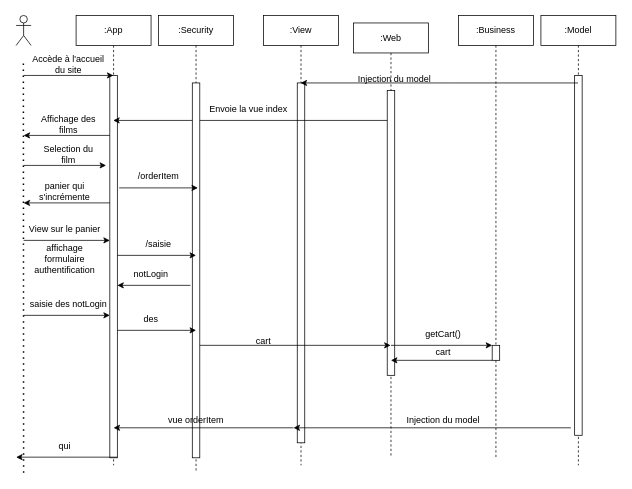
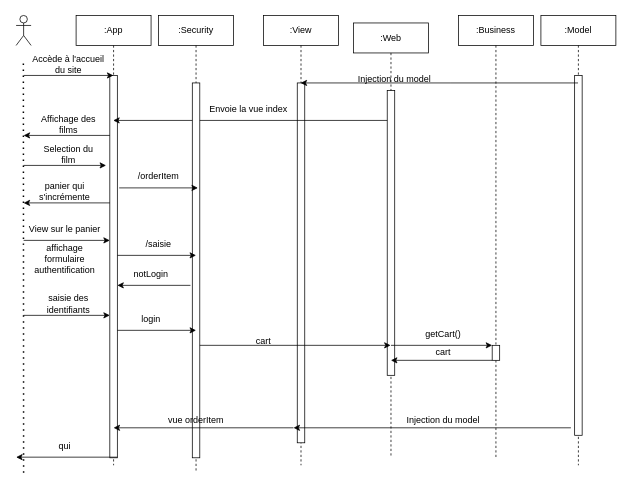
  <mxCell id="0" />
  <mxCell id="1" parent="0" />
  <mxCell id="2" value=":App" style="shape=umlLifeline;perimeter=lifelinePerimeter;whiteSpace=wrap;html=1;container=0;dropTarget=0;collapsible=0;recursiveResize=0;outlineConnect=0;portConstraint=eastwest;newEdgeStyle={&quot;edgeStyle&quot;:&quot;elbowEdgeStyle&quot;,&quot;elbow&quot;:&quot;vertical&quot;,&quot;curved&quot;:0,&quot;rounded&quot;:0};" parent="1" vertex="1"><mxGeometry x="101" y="20" width="100" height="600" as="geometry" /></mxCell>
  <mxCell id="3" value="" style="html=1;points=[];perimeter=orthogonalPerimeter;outlineConnect=0;targetShapes=umlLifeline;portConstraint=eastwest;newEdgeStyle={&quot;edgeStyle&quot;:&quot;elbowEdgeStyle&quot;,&quot;elbow&quot;:&quot;vertical&quot;,&quot;curved&quot;:0,&quot;rounded&quot;:0};" parent="2" vertex="1"><mxGeometry x="45" y="80" width="10" height="510" as="geometry" /></mxCell>
  <mxCell id="4" value=":View" style="shape=umlLifeline;perimeter=lifelinePerimeter;whiteSpace=wrap;html=1;container=0;dropTarget=0;collapsible=0;recursiveResize=0;outlineConnect=0;portConstraint=eastwest;newEdgeStyle={&quot;edgeStyle&quot;:&quot;elbowEdgeStyle&quot;,&quot;elbow&quot;:&quot;vertical&quot;,&quot;curved&quot;:0,&quot;rounded&quot;:0};" parent="1" vertex="1"><mxGeometry x="351" y="20" width="100" height="600" as="geometry" /></mxCell>
  <mxCell id="5" value="" style="html=1;points=[];perimeter=orthogonalPerimeter;outlineConnect=0;targetShapes=umlLifeline;portConstraint=eastwest;newEdgeStyle={&quot;edgeStyle&quot;:&quot;elbowEdgeStyle&quot;,&quot;elbow&quot;:&quot;vertical&quot;,&quot;curved&quot;:0,&quot;rounded&quot;:0};" parent="4" vertex="1"><mxGeometry x="45" y="90" width="10" height="480" as="geometry" /></mxCell>
  <mxCell id="6" value="" style="shape=umlActor;verticalLabelPosition=bottom;verticalAlign=top;html=1;outlineConnect=0;" parent="1" vertex="1"><mxGeometry x="21" y="20" width="20" height="40" as="geometry" /></mxCell>
  <mxCell id="7" value="" style="endArrow=none;dashed=1;html=1;dashPattern=1 3;strokeWidth=2;rounded=0;" parent="1" edge="1"><mxGeometry width="50" height="50" relative="1" as="geometry"><mxPoint x="31" y="630" as="sourcePoint" /><mxPoint x="30.66" y="80" as="targetPoint" /></mxGeometry></mxCell>
  <mxCell id="8" value=":Web" style="shape=umlLifeline;perimeter=lifelinePerimeter;whiteSpace=wrap;html=1;container=0;dropTarget=0;collapsible=0;recursiveResize=0;outlineConnect=0;portConstraint=eastwest;newEdgeStyle={&quot;edgeStyle&quot;:&quot;elbowEdgeStyle&quot;,&quot;elbow&quot;:&quot;vertical&quot;,&quot;curved&quot;:0,&quot;rounded&quot;:0};" parent="1" vertex="1"><mxGeometry x="471" y="30" width="100" height="580" as="geometry" /></mxCell>
  <mxCell id="9" value="&lt;span style=&quot;color: rgba(0, 0, 0, 0); font-family: monospace; font-size: 0px; text-align: start;&quot;&gt;%3CmxGraphModel%3E%3Croot%3E%3CmxCell%20id%3D%220%22%2F%3E%3CmxCell%20id%3D%221%22%20parent%3D%220%22%2F%3E%3CmxCell%20id%3D%222%22%20value%3D%22%22%20style%3D%22endArrow%3Dclassic%3Bhtml%3D1%3Brounded%3D0%3B%22%20edge%3D%221%22%20parent%3D%221%22%3E%3CmxGeometry%20width%3D%2250%22%20height%3D%2250%22%20relative%3D%221%22%20as%3D%22geometry%22%3E%3CmxPoint%20x%3D%2250.5%22%20y%3D%22240%22%20as%3D%22sourcePoint%22%2F%3E%3CmxPoint%20x%3D%22165%22%20y%3D%22240%22%20as%3D%22targetPoint%22%2F%3E%3C%2FmxGeometry%3E%3C%2FmxCell%3E%3C%2Froot%3E%3C%2FmxGraphModel%3E&lt;/span&gt;" style="html=1;points=[];perimeter=orthogonalPerimeter;outlineConnect=0;targetShapes=umlLifeline;portConstraint=eastwest;newEdgeStyle={&quot;edgeStyle&quot;:&quot;elbowEdgeStyle&quot;,&quot;elbow&quot;:&quot;vertical&quot;,&quot;curved&quot;:0,&quot;rounded&quot;:0};" parent="8" vertex="1"><mxGeometry x="45" y="90" width="10" height="380" as="geometry" /></mxCell>
  <mxCell id="10" value=":Business" style="shape=umlLifeline;perimeter=lifelinePerimeter;whiteSpace=wrap;html=1;container=0;dropTarget=0;collapsible=0;recursiveResize=0;outlineConnect=0;portConstraint=eastwest;newEdgeStyle={&quot;edgeStyle&quot;:&quot;elbowEdgeStyle&quot;,&quot;elbow&quot;:&quot;vertical&quot;,&quot;curved&quot;:0,&quot;rounded&quot;:0};" parent="1" vertex="1"><mxGeometry x="611" y="20" width="100" height="590" as="geometry" /></mxCell>
  <mxCell id="11" value="&lt;span style=&quot;color: rgba(0, 0, 0, 0); font-family: monospace; font-size: 0px; text-align: start;&quot;&gt;%3CmxGraphModel%3E%3Croot%3E%3CmxCell%20id%3D%220%22%2F%3E%3CmxCell%20id%3D%221%22%20parent%3D%220%22%2F%3E%3CmxCell%20id%3D%222%22%20value%3D%22%22%20style%3D%22endArrow%3Dclassic%3Bhtml%3D1%3Brounded%3D0%3B%22%20edge%3D%221%22%20parent%3D%221%22%3E%3CmxGeometry%20width%3D%2250%22%20height%3D%2250%22%20relative%3D%221%22%20as%3D%22geometry%22%3E%3CmxPoint%20x%3D%2250.5%22%20y%3D%22240%22%20as%3D%22sourcePoint%22%2F%3E%3CmxPoint%20x%3D%22165%22%20y%3D%22240%22%20as%3D%22targetPoint%22%2F%3E%3C%2FmxGeometry%3E%3C%2FmxCell%3E%3C%2Froot%3E%3C%2FmxGraphModel%3E&lt;/span&gt;" style="html=1;points=[];perimeter=orthogonalPerimeter;outlineConnect=0;targetShapes=umlLifeline;portConstraint=eastwest;newEdgeStyle={&quot;edgeStyle&quot;:&quot;elbowEdgeStyle&quot;,&quot;elbow&quot;:&quot;vertical&quot;,&quot;curved&quot;:0,&quot;rounded&quot;:0};" vertex="1" parent="10"><mxGeometry x="45" y="440" width="10" height="20" as="geometry" /></mxCell>
  <mxCell id="12" value=":Model" style="shape=umlLifeline;perimeter=lifelinePerimeter;whiteSpace=wrap;html=1;container=0;dropTarget=0;collapsible=0;recursiveResize=0;outlineConnect=0;portConstraint=eastwest;newEdgeStyle={&quot;edgeStyle&quot;:&quot;elbowEdgeStyle&quot;,&quot;elbow&quot;:&quot;vertical&quot;,&quot;curved&quot;:0,&quot;rounded&quot;:0};" parent="1" vertex="1"><mxGeometry x="721" y="20" width="100" height="600" as="geometry" /></mxCell>
  <mxCell id="13" value="" style="html=1;points=[];perimeter=orthogonalPerimeter;outlineConnect=0;targetShapes=umlLifeline;portConstraint=eastwest;newEdgeStyle={&quot;edgeStyle&quot;:&quot;elbowEdgeStyle&quot;,&quot;elbow&quot;:&quot;vertical&quot;,&quot;curved&quot;:0,&quot;rounded&quot;:0};" parent="12" vertex="1"><mxGeometry x="45" y="80" width="10" height="480" as="geometry" /></mxCell>
  <mxCell id="14" value="" style="endArrow=classic;html=1;rounded=0;" parent="1" edge="1"><mxGeometry width="50" height="50" relative="1" as="geometry"><mxPoint x="31.25" y="100" as="sourcePoint" /><mxPoint x="150.75" y="100" as="targetPoint" /></mxGeometry></mxCell>
  <mxCell id="15" value="Accède à l'accueil du site" style="text;html=1;align=center;verticalAlign=middle;whiteSpace=wrap;rounded=0;" parent="1" vertex="1"><mxGeometry x="41" y="70" width="100" height="30" as="geometry" /></mxCell>
  <mxCell id="16" value="" style="endArrow=classic;html=1;rounded=0;" parent="1" edge="1" target="2"><mxGeometry width="50" height="50" relative="1" as="geometry"><mxPoint x="516" y="160" as="sourcePoint" /><mxPoint x="260.929" y="160" as="targetPoint" /></mxGeometry></mxCell>
  <mxCell id="17" value="Envoie la vue index" style="text;html=1;align=center;verticalAlign=middle;whiteSpace=wrap;rounded=0;" parent="1" vertex="1"><mxGeometry x="271" y="130" width="120" height="30" as="geometry" /></mxCell>
  <mxCell id="18" value="" style="endArrow=classic;html=1;rounded=0;" parent="1" target="4" edge="1" source="12"><mxGeometry width="50" height="50" relative="1" as="geometry"><mxPoint x="736" y="110" as="sourcePoint" /><mxPoint x="441.219" y="110" as="targetPoint" /><Array as="points"><mxPoint x="601" y="110" /></Array></mxGeometry></mxCell>
  <mxCell id="19" value="Injection du model" style="text;html=1;align=center;verticalAlign=middle;whiteSpace=wrap;rounded=0;" parent="1" vertex="1"><mxGeometry x="471" y="90" width="110" height="30" as="geometry" /></mxCell>
  <mxCell id="20" value="" style="endArrow=classic;html=1;rounded=0;" parent="1" source="3" edge="1"><mxGeometry width="50" height="50" relative="1" as="geometry"><mxPoint x="155.5" y="178.17" as="sourcePoint" /><mxPoint x="31" y="180" as="targetPoint" /></mxGeometry></mxCell>
  <mxCell id="21" value="Affichage des films" style="text;html=1;align=center;verticalAlign=middle;whiteSpace=wrap;rounded=0;" parent="1" vertex="1"><mxGeometry x="51" y="150" width="80" height="30" as="geometry" /></mxCell>
  <mxCell id="22" value="" style="endArrow=classic;html=1;rounded=0;" edge="1" parent="1"><mxGeometry width="50" height="50" relative="1" as="geometry"><mxPoint x="31" y="220" as="sourcePoint" /><mxPoint x="141" y="220" as="targetPoint" /></mxGeometry></mxCell>
  <mxCell id="23" value="Selection du film" style="text;html=1;align=center;verticalAlign=middle;whiteSpace=wrap;rounded=0;" vertex="1" parent="1"><mxGeometry x="51" y="190" width="80" height="30" as="geometry" /></mxCell>
  <mxCell id="24" value=":Security" style="shape=umlLifeline;perimeter=lifelinePerimeter;whiteSpace=wrap;html=1;container=0;dropTarget=0;collapsible=0;recursiveResize=0;outlineConnect=0;portConstraint=eastwest;newEdgeStyle={&quot;edgeStyle&quot;:&quot;elbowEdgeStyle&quot;,&quot;elbow&quot;:&quot;vertical&quot;,&quot;curved&quot;:0,&quot;rounded&quot;:0};" vertex="1" parent="1"><mxGeometry x="211" y="20" width="100" height="610" as="geometry" /></mxCell>
  <mxCell id="25" value="" style="html=1;points=[];perimeter=orthogonalPerimeter;outlineConnect=0;targetShapes=umlLifeline;portConstraint=eastwest;newEdgeStyle={&quot;edgeStyle&quot;:&quot;elbowEdgeStyle&quot;,&quot;elbow&quot;:&quot;vertical&quot;,&quot;curved&quot;:0,&quot;rounded&quot;:0};" vertex="1" parent="24"><mxGeometry x="45" y="90" width="10" height="500" as="geometry" /></mxCell>
  <mxCell id="26" value="" style="endArrow=classic;html=1;rounded=0;" edge="1" parent="1"><mxGeometry width="50" height="50" relative="1" as="geometry"><mxPoint x="158.5" y="250" as="sourcePoint" /><mxPoint x="263.5" y="250" as="targetPoint" /></mxGeometry></mxCell>
  <mxCell id="27" value="/orderItem" style="text;html=1;align=center;verticalAlign=middle;whiteSpace=wrap;rounded=0;" vertex="1" parent="1"><mxGeometry x="171" y="220" width="80" height="30" as="geometry" /></mxCell>
  <mxCell id="28" value="View sur le panier" style="text;html=1;align=center;verticalAlign=middle;whiteSpace=wrap;rounded=0;" vertex="1" parent="1"><mxGeometry x="31" y="290" width="110" height="30" as="geometry" /></mxCell>
  <mxCell id="29" value="" style="endArrow=classic;html=1;rounded=0;" edge="1" parent="1" source="3"><mxGeometry width="50" height="50" relative="1" as="geometry"><mxPoint x="26" y="260" as="sourcePoint" /><mxPoint x="31" y="270" as="targetPoint" /></mxGeometry></mxCell>
  <mxCell id="30" value="panier qui s'incrémente" style="text;html=1;align=center;verticalAlign=middle;whiteSpace=wrap;rounded=0;" vertex="1" parent="1"><mxGeometry x="31" y="240" width="110" height="30" as="geometry" /></mxCell>
  <mxCell id="31" value="" style="endArrow=classic;html=1;rounded=0;" edge="1" parent="1" target="3"><mxGeometry width="50" height="50" relative="1" as="geometry"><mxPoint x="31" y="320" as="sourcePoint" /><mxPoint x="141" y="320" as="targetPoint" /></mxGeometry></mxCell>
  <mxCell id="32" value="" style="endArrow=classic;html=1;rounded=0;" edge="1" parent="1"><mxGeometry width="50" height="50" relative="1" as="geometry"><mxPoint x="156" y="340" as="sourcePoint" /><mxPoint x="261" y="340" as="targetPoint" /></mxGeometry></mxCell>
  <mxCell id="33" value="/saisie" style="text;html=1;align=center;verticalAlign=middle;whiteSpace=wrap;rounded=0;" vertex="1" parent="1"><mxGeometry x="156" y="310" width="110" height="30" as="geometry" /></mxCell>
  <mxCell id="34" value="notLogin" style="text;html=1;align=center;verticalAlign=middle;whiteSpace=wrap;rounded=0;" vertex="1" parent="1"><mxGeometry x="171" y="350" width="60" height="30" as="geometry" /></mxCell>
  <mxCell id="35" value="" style="endArrow=classic;html=1;rounded=0;" edge="1" parent="1"><mxGeometry width="50" height="50" relative="1" as="geometry"><mxPoint x="253.5" y="380" as="sourcePoint" /><mxPoint x="156" y="380" as="targetPoint" /></mxGeometry></mxCell>
  <mxCell id="36" value="affichage formulaire authentification" style="text;html=1;align=center;verticalAlign=middle;whiteSpace=wrap;rounded=0;" vertex="1" parent="1"><mxGeometry x="41" y="330" width="90" height="30" as="geometry" /></mxCell>
  <mxCell id="37" value="" style="endArrow=classic;html=1;rounded=0;" edge="1" parent="1"><mxGeometry width="50" height="50" relative="1" as="geometry"><mxPoint x="31" y="420" as="sourcePoint" /><mxPoint x="146" y="420" as="targetPoint" /></mxGeometry></mxCell>
- <mxCell id="38" value="saisie des notLogin" style="text;html=1;align=center;verticalAlign=middle;whiteSpace=wrap;rounded=0;" vertex="1" parent="1"><mxGeometry x="36" y="390" width="110" height="30" as="geometry" /></mxCell>
+ <mxCell id="38" value="saisie des identifiants" style="text;html=1;align=center;verticalAlign=middle;whiteSpace=wrap;rounded=0;" vertex="1" parent="1"><mxGeometry x="36" y="390" width="110" height="30" as="geometry" /></mxCell>
  <mxCell id="39" value="" style="endArrow=classic;html=1;rounded=0;" edge="1" parent="1"><mxGeometry width="50" height="50" relative="1" as="geometry"><mxPoint x="156" y="440" as="sourcePoint" /><mxPoint x="261" y="440" as="targetPoint" /></mxGeometry></mxCell>
- <mxCell id="40" value="des" style="text;html=1;align=center;verticalAlign=middle;whiteSpace=wrap;rounded=0;" vertex="1" parent="1"><mxGeometry x="171" y="410" width="60" height="30" as="geometry" /></mxCell>
+ <mxCell id="40" value="login" style="text;html=1;align=center;verticalAlign=middle;whiteSpace=wrap;rounded=0;" vertex="1" parent="1"><mxGeometry x="171" y="410" width="60" height="30" as="geometry" /></mxCell>
  <mxCell id="41" value="" style="endArrow=classic;html=1;rounded=0;" edge="1" parent="1" target="8"><mxGeometry width="50" height="50" relative="1" as="geometry"><mxPoint x="266" y="460" as="sourcePoint" /><mxPoint x="371" y="460" as="targetPoint" /></mxGeometry></mxCell>
  <mxCell id="42" value="cart" style="text;html=1;align=center;verticalAlign=middle;whiteSpace=wrap;rounded=0;" vertex="1" parent="1"><mxGeometry x="321" y="440" width="60" height="30" as="geometry" /></mxCell>
  <mxCell id="43" value="" style="endArrow=classic;html=1;rounded=0;" edge="1" parent="1" target="11"><mxGeometry width="50" height="50" relative="1" as="geometry"><mxPoint x="521" y="460" as="sourcePoint" /><mxPoint x="776" y="460" as="targetPoint" /></mxGeometry></mxCell>
  <mxCell id="44" value="getCart()" style="text;html=1;align=center;verticalAlign=middle;whiteSpace=wrap;rounded=0;" vertex="1" parent="1"><mxGeometry x="561" y="430" width="60" height="30" as="geometry" /></mxCell>
  <mxCell id="45" value="" style="endArrow=classic;html=1;rounded=0;" edge="1" parent="1"><mxGeometry width="50" height="50" relative="1" as="geometry"><mxPoint x="656" y="480" as="sourcePoint" /><mxPoint x="520.929" y="480" as="targetPoint" /></mxGeometry></mxCell>
  <mxCell id="46" value="cart" style="text;html=1;align=center;verticalAlign=middle;whiteSpace=wrap;rounded=0;" vertex="1" parent="1"><mxGeometry x="566" y="460" width="50" height="20" as="geometry" /></mxCell>
  <mxCell id="47" value="" style="endArrow=classic;html=1;rounded=0;" edge="1" parent="1"><mxGeometry width="50" height="50" relative="1" as="geometry"><mxPoint x="761" y="570" as="sourcePoint" /><mxPoint x="391" y="570" as="targetPoint" /><Array as="points"><mxPoint x="591" y="570" /></Array></mxGeometry></mxCell>
  <mxCell id="48" value="Injection du model" style="text;html=1;align=center;verticalAlign=middle;whiteSpace=wrap;rounded=0;" vertex="1" parent="1"><mxGeometry x="536" y="540" width="110" height="40" as="geometry" /></mxCell>
  <mxCell id="49" value="" style="endArrow=classic;html=1;rounded=0;" edge="1" parent="1"><mxGeometry width="50" height="50" relative="1" as="geometry"><mxPoint x="391" y="570" as="sourcePoint" /><mxPoint x="151" y="570" as="targetPoint" /><Array as="points"><mxPoint x="221" y="570" /></Array></mxGeometry></mxCell>
  <mxCell id="50" value="vue orderItem" style="text;html=1;align=center;verticalAlign=middle;whiteSpace=wrap;rounded=0;" vertex="1" parent="1"><mxGeometry x="206" y="540" width="110" height="40" as="geometry" /></mxCell>
  <mxCell id="51" value="" style="endArrow=classic;html=1;rounded=0;" edge="1" parent="1"><mxGeometry width="50" height="50" relative="1" as="geometry"><mxPoint x="156.07" y="609.17" as="sourcePoint" /><mxPoint x="20.999" y="609.17" as="targetPoint" /></mxGeometry></mxCell>
  <mxCell id="52" value="qui" style="text;html=1;align=center;verticalAlign=middle;whiteSpace=wrap;rounded=0;" vertex="1" parent="1"><mxGeometry x="31" y="580" width="110" height="30" as="geometry" /></mxCell>
